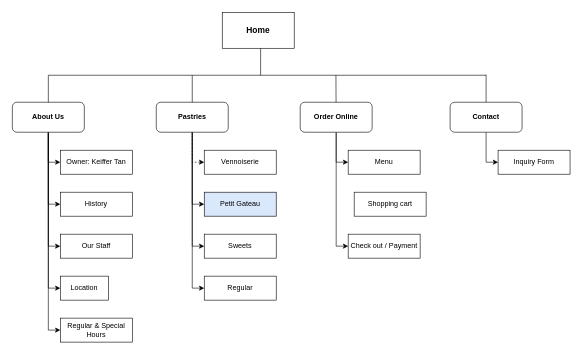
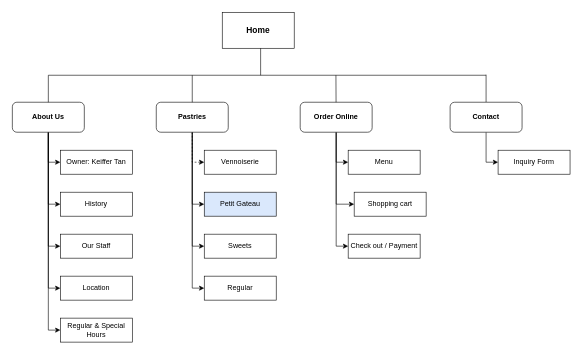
  <mxCell id="0" />
  <mxCell id="1" parent="0" />
  <mxCell id="2" value="&lt;font style=&quot;font-size: 14px;&quot;&gt;&lt;b&gt;Home&lt;/b&gt;&lt;/font&gt;" style="rounded=0;whiteSpace=wrap;html=1;" vertex="1" parent="1"><mxGeometry x="370" y="20" width="120" height="60" as="geometry" /></mxCell>
  <mxCell id="3" style="edgeStyle=orthogonalEdgeStyle;rounded=0;orthogonalLoop=1;jettySize=auto;html=1;entryX=0;entryY=0.5;entryDx=0;entryDy=0;dashed=1;" edge="1" parent="1" source="7" target="28"><mxGeometry relative="1" as="geometry" /></mxCell>
  <mxCell id="4" style="edgeStyle=orthogonalEdgeStyle;rounded=0;orthogonalLoop=1;jettySize=auto;html=1;entryX=0;entryY=0.5;entryDx=0;entryDy=0;" edge="1" parent="1" source="7" target="31"><mxGeometry relative="1" as="geometry" /></mxCell>
  <mxCell id="5" style="edgeStyle=orthogonalEdgeStyle;rounded=0;orthogonalLoop=1;jettySize=auto;html=1;entryX=0;entryY=0.5;entryDx=0;entryDy=0;" edge="1" parent="1" source="7" target="35"><mxGeometry relative="1" as="geometry" /></mxCell>
  <mxCell id="6" style="edgeStyle=orthogonalEdgeStyle;rounded=0;orthogonalLoop=1;jettySize=auto;html=1;entryX=0;entryY=0.5;entryDx=0;entryDy=0;" edge="1" parent="1" source="7" target="36"><mxGeometry relative="1" as="geometry" /></mxCell>
  <mxCell id="7" value="Pastries" style="rounded=1;whiteSpace=wrap;html=1;fontStyle=1" vertex="1" parent="1"><mxGeometry x="260" y="170" width="120" height="50" as="geometry" /></mxCell>
  <mxCell id="8" style="edgeStyle=orthogonalEdgeStyle;rounded=0;orthogonalLoop=1;jettySize=auto;html=1;entryX=0;entryY=0.5;entryDx=0;entryDy=0;" edge="1" parent="1" source="13" target="24"><mxGeometry relative="1" as="geometry" /></mxCell>
  <mxCell id="9" style="edgeStyle=orthogonalEdgeStyle;rounded=0;orthogonalLoop=1;jettySize=auto;html=1;entryX=0;entryY=0.5;entryDx=0;entryDy=0;" edge="1" parent="1" source="13" target="27"><mxGeometry relative="1" as="geometry" /></mxCell>
  <mxCell id="10" style="edgeStyle=orthogonalEdgeStyle;rounded=0;orthogonalLoop=1;jettySize=auto;html=1;entryX=0;entryY=0.5;entryDx=0;entryDy=0;" edge="1" parent="1" source="13" target="33"><mxGeometry relative="1" as="geometry" /></mxCell>
  <mxCell id="11" style="edgeStyle=orthogonalEdgeStyle;rounded=0;orthogonalLoop=1;jettySize=auto;html=1;entryX=0;entryY=0.5;entryDx=0;entryDy=0;" edge="1" parent="1" source="13" target="34"><mxGeometry relative="1" as="geometry" /></mxCell>
  <mxCell id="12" style="edgeStyle=orthogonalEdgeStyle;rounded=0;orthogonalLoop=1;jettySize=auto;html=1;entryX=0;entryY=0.5;entryDx=0;entryDy=0;" edge="1" parent="1" source="13" target="38"><mxGeometry relative="1" as="geometry" /></mxCell>
  <mxCell id="13" value="About Us" style="rounded=1;whiteSpace=wrap;html=1;fontStyle=1" vertex="1" parent="1"><mxGeometry x="20" y="170" width="120" height="50" as="geometry" /></mxCell>
  <mxCell id="14" style="edgeStyle=orthogonalEdgeStyle;rounded=0;orthogonalLoop=1;jettySize=auto;html=1;entryX=0;entryY=0.5;entryDx=0;entryDy=0;" edge="1" parent="1" source="17" target="29"><mxGeometry relative="1" as="geometry" /></mxCell>
+ <mxCell id="15" style="edgeStyle=orthogonalEdgeStyle;rounded=0;orthogonalLoop=1;jettySize=auto;html=1;entryX=0;entryY=0.5;entryDx=0;entryDy=0;" edge="1" parent="1" source="17" target="32"><mxGeometry relative="1" as="geometry" /></mxCell>
  <mxCell id="16" style="edgeStyle=orthogonalEdgeStyle;rounded=0;orthogonalLoop=1;jettySize=auto;html=1;entryX=0;entryY=0.5;entryDx=0;entryDy=0;" edge="1" parent="1" source="17" target="37"><mxGeometry relative="1" as="geometry" /></mxCell>
  <mxCell id="17" value="Order Online" style="rounded=1;whiteSpace=wrap;html=1;fontStyle=1" vertex="1" parent="1"><mxGeometry x="500" y="170" width="120" height="50" as="geometry" /></mxCell>
  <mxCell id="18" value="" style="endArrow=none;html=1;rounded=0;" edge="1" parent="1"><mxGeometry width="50" height="50" relative="1" as="geometry"><mxPoint x="810" y="125" as="sourcePoint" /><mxPoint x="80" y="125" as="targetPoint" /></mxGeometry></mxCell>
  <mxCell id="19" value="" style="endArrow=none;html=1;rounded=0;exitX=0.5;exitY=0;exitDx=0;exitDy=0;" edge="1" parent="1" source="13"><mxGeometry width="50" height="50" relative="1" as="geometry"><mxPoint x="113" y="165" as="sourcePoint" /><mxPoint x="80" y="125" as="targetPoint" /><Array as="points" /></mxGeometry></mxCell>
  <mxCell id="20" value="" style="endArrow=none;html=1;rounded=0;" edge="1" parent="1"><mxGeometry width="50" height="50" relative="1" as="geometry"><mxPoint x="810" y="170" as="sourcePoint" /><mxPoint x="810" y="124" as="targetPoint" /><Array as="points" /></mxGeometry></mxCell>
  <mxCell id="21" value="" style="endArrow=none;html=1;rounded=0;exitX=0.5;exitY=0;exitDx=0;exitDy=0;" edge="1" parent="1"><mxGeometry width="50" height="50" relative="1" as="geometry"><mxPoint x="434" y="125" as="sourcePoint" /><mxPoint x="434" y="80" as="targetPoint" /><Array as="points" /></mxGeometry></mxCell>
  <mxCell id="22" value="" style="endArrow=none;html=1;rounded=0;" edge="1" parent="1"><mxGeometry width="50" height="50" relative="1" as="geometry"><mxPoint x="559.82" y="170" as="sourcePoint" /><mxPoint x="559.58" y="125" as="targetPoint" /><Array as="points" /></mxGeometry></mxCell>
  <mxCell id="23" value="" style="endArrow=none;html=1;rounded=0;" edge="1" parent="1"><mxGeometry width="50" height="50" relative="1" as="geometry"><mxPoint x="320" y="170" as="sourcePoint" /><mxPoint x="320" y="125" as="targetPoint" /><Array as="points" /></mxGeometry></mxCell>
  <mxCell id="24" value="Owner: Keiffer Tan" style="rounded=0;whiteSpace=wrap;html=1;" vertex="1" parent="1"><mxGeometry x="100" y="250" width="120" height="40" as="geometry" /></mxCell>
  <mxCell id="25" style="edgeStyle=orthogonalEdgeStyle;rounded=0;orthogonalLoop=1;jettySize=auto;html=1;entryX=0;entryY=0.5;entryDx=0;entryDy=0;" edge="1" parent="1" source="26" target="30"><mxGeometry relative="1" as="geometry" /></mxCell>
  <mxCell id="26" value="Contact" style="rounded=1;whiteSpace=wrap;html=1;fontStyle=1" vertex="1" parent="1"><mxGeometry x="750" y="170" width="120" height="50" as="geometry" /></mxCell>
  <mxCell id="27" value="History" style="rounded=0;whiteSpace=wrap;html=1;" vertex="1" parent="1"><mxGeometry x="100" y="320" width="120" height="40" as="geometry" /></mxCell>
  <mxCell id="28" value="Vennoiserie" style="rounded=0;whiteSpace=wrap;html=1;" vertex="1" parent="1"><mxGeometry x="340" y="250" width="120" height="40" as="geometry" /></mxCell>
  <mxCell id="29" value="Menu" style="rounded=0;whiteSpace=wrap;html=1;" vertex="1" parent="1"><mxGeometry x="580" y="250" width="120" height="40" as="geometry" /></mxCell>
  <mxCell id="30" value="Inquiry Form" style="rounded=0;whiteSpace=wrap;html=1;" vertex="1" parent="1"><mxGeometry x="830" y="250" width="120" height="40" as="geometry" /></mxCell>
  <mxCell id="31" value="Petit Gateau" style="rounded=0;whiteSpace=wrap;html=1;fillColor=#dae8fc;" vertex="1" parent="1"><mxGeometry x="340" y="320" width="120" height="40" as="geometry" /></mxCell>
  <mxCell id="32" value="Shopping cart" style="rounded=0;whiteSpace=wrap;html=1;" vertex="1" parent="1"><mxGeometry x="590" y="320" width="120" height="40" as="geometry" /></mxCell>
  <mxCell id="33" value="Our Staff" style="rounded=0;whiteSpace=wrap;html=1;" vertex="1" parent="1"><mxGeometry x="100" y="390" width="120" height="40" as="geometry" /></mxCell>
- <mxCell id="34" value="Location" style="rounded=0;whiteSpace=wrap;html=1;" vertex="1" parent="1"><mxGeometry x="100" y="460" width="80" height="40" as="geometry" /></mxCell>
+ <mxCell id="34" value="Location" style="rounded=0;whiteSpace=wrap;html=1;" vertex="1" parent="1"><mxGeometry x="100" y="460" width="120" height="40" as="geometry" /></mxCell>
  <mxCell id="35" value="Sweets" style="rounded=0;whiteSpace=wrap;html=1;" vertex="1" parent="1"><mxGeometry x="340" y="390" width="120" height="40" as="geometry" /></mxCell>
  <mxCell id="36" value="Regular" style="rounded=0;whiteSpace=wrap;html=1;" vertex="1" parent="1"><mxGeometry x="340" y="460" width="120" height="40" as="geometry" /></mxCell>
  <mxCell id="37" value="Check out / Payment" style="rounded=0;whiteSpace=wrap;html=1;" vertex="1" parent="1"><mxGeometry x="580" y="390" width="120" height="40" as="geometry" /></mxCell>
  <mxCell id="38" value="Regular &amp;amp; Special Hours" style="rounded=0;whiteSpace=wrap;html=1;" vertex="1" parent="1"><mxGeometry x="100" y="530" width="120" height="40" as="geometry" /></mxCell>
